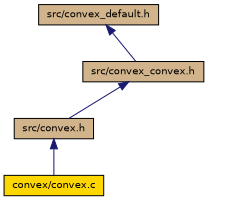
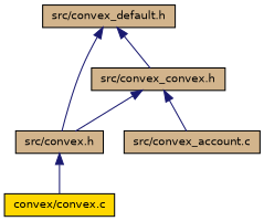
  digraph {
    node [color=black fillcolor=tan fontname=Helvetica fontsize=10 shape=record style=filled]
    edge [color=midnightblue dir=back fontname=Helvetica fontsize=10 labelfontname=Helvetica labelfontsize=10 style=solid]
    n1 [fontcolor=black height=0.2 label="src/convex_default.h" width=0.4]
    n2 [height=0.2 label="src/convex.h" width=0.4]
    n3 [height=0.2 label="src/convex_convex.h" width=0.4]
    n4 [fillcolor=gold height=0.2 label="convex/convex.c" width=0.4]
+   n5 [height=0.2 label="src/convex_account.c" width=0.4]
+   n1 -> n2
    n1 -> n3
    n2 -> n4
    n3 -> n2
+   n3 -> n5
  }
